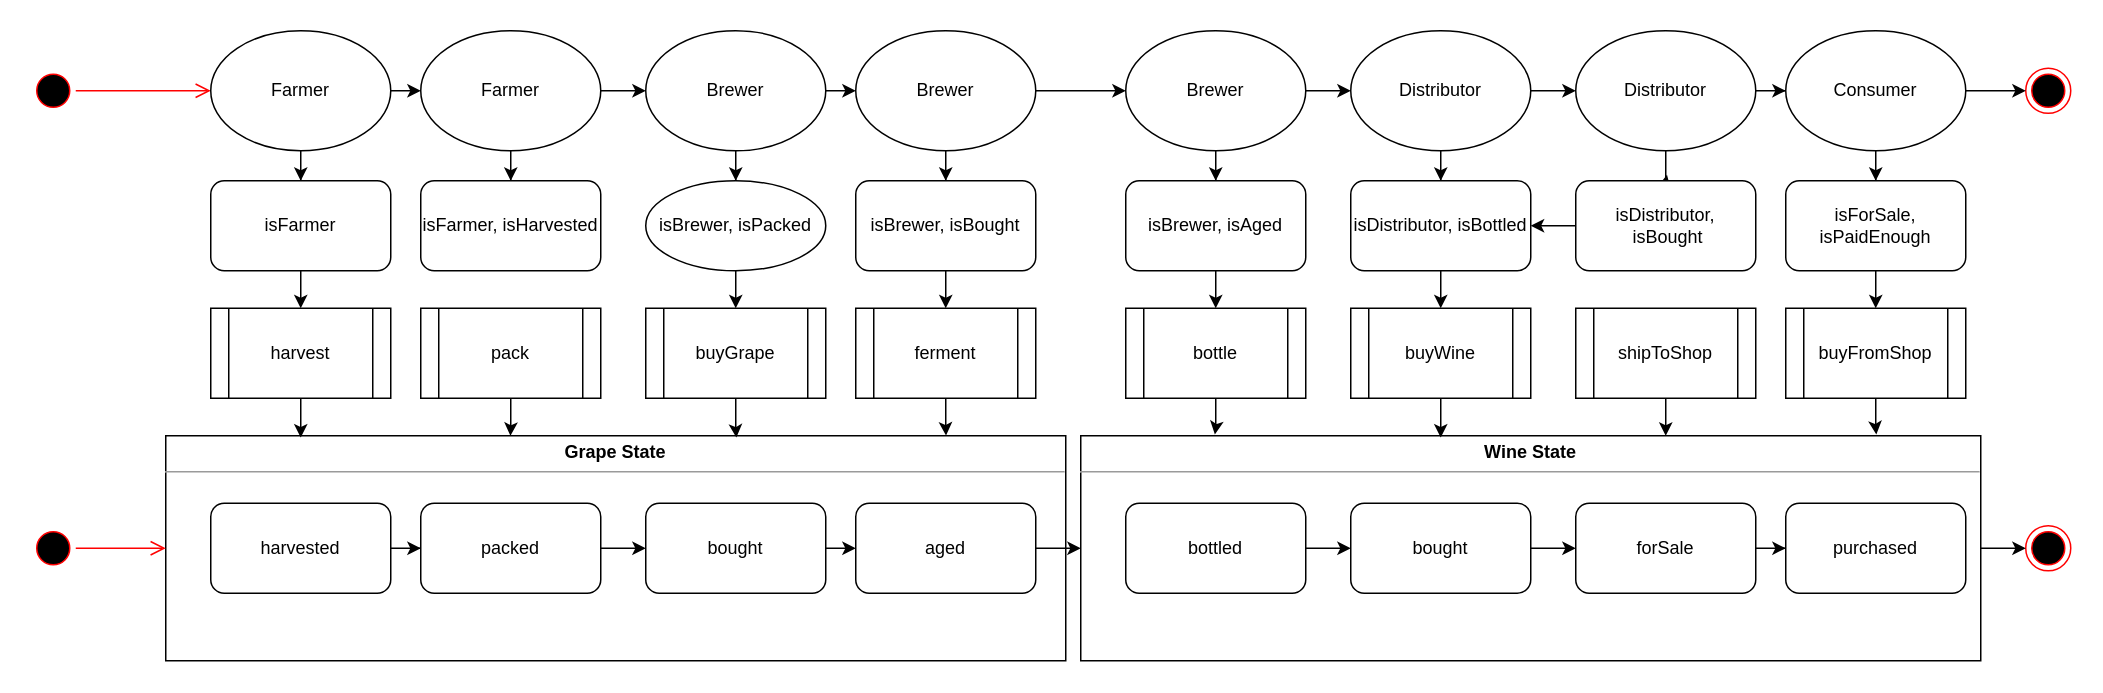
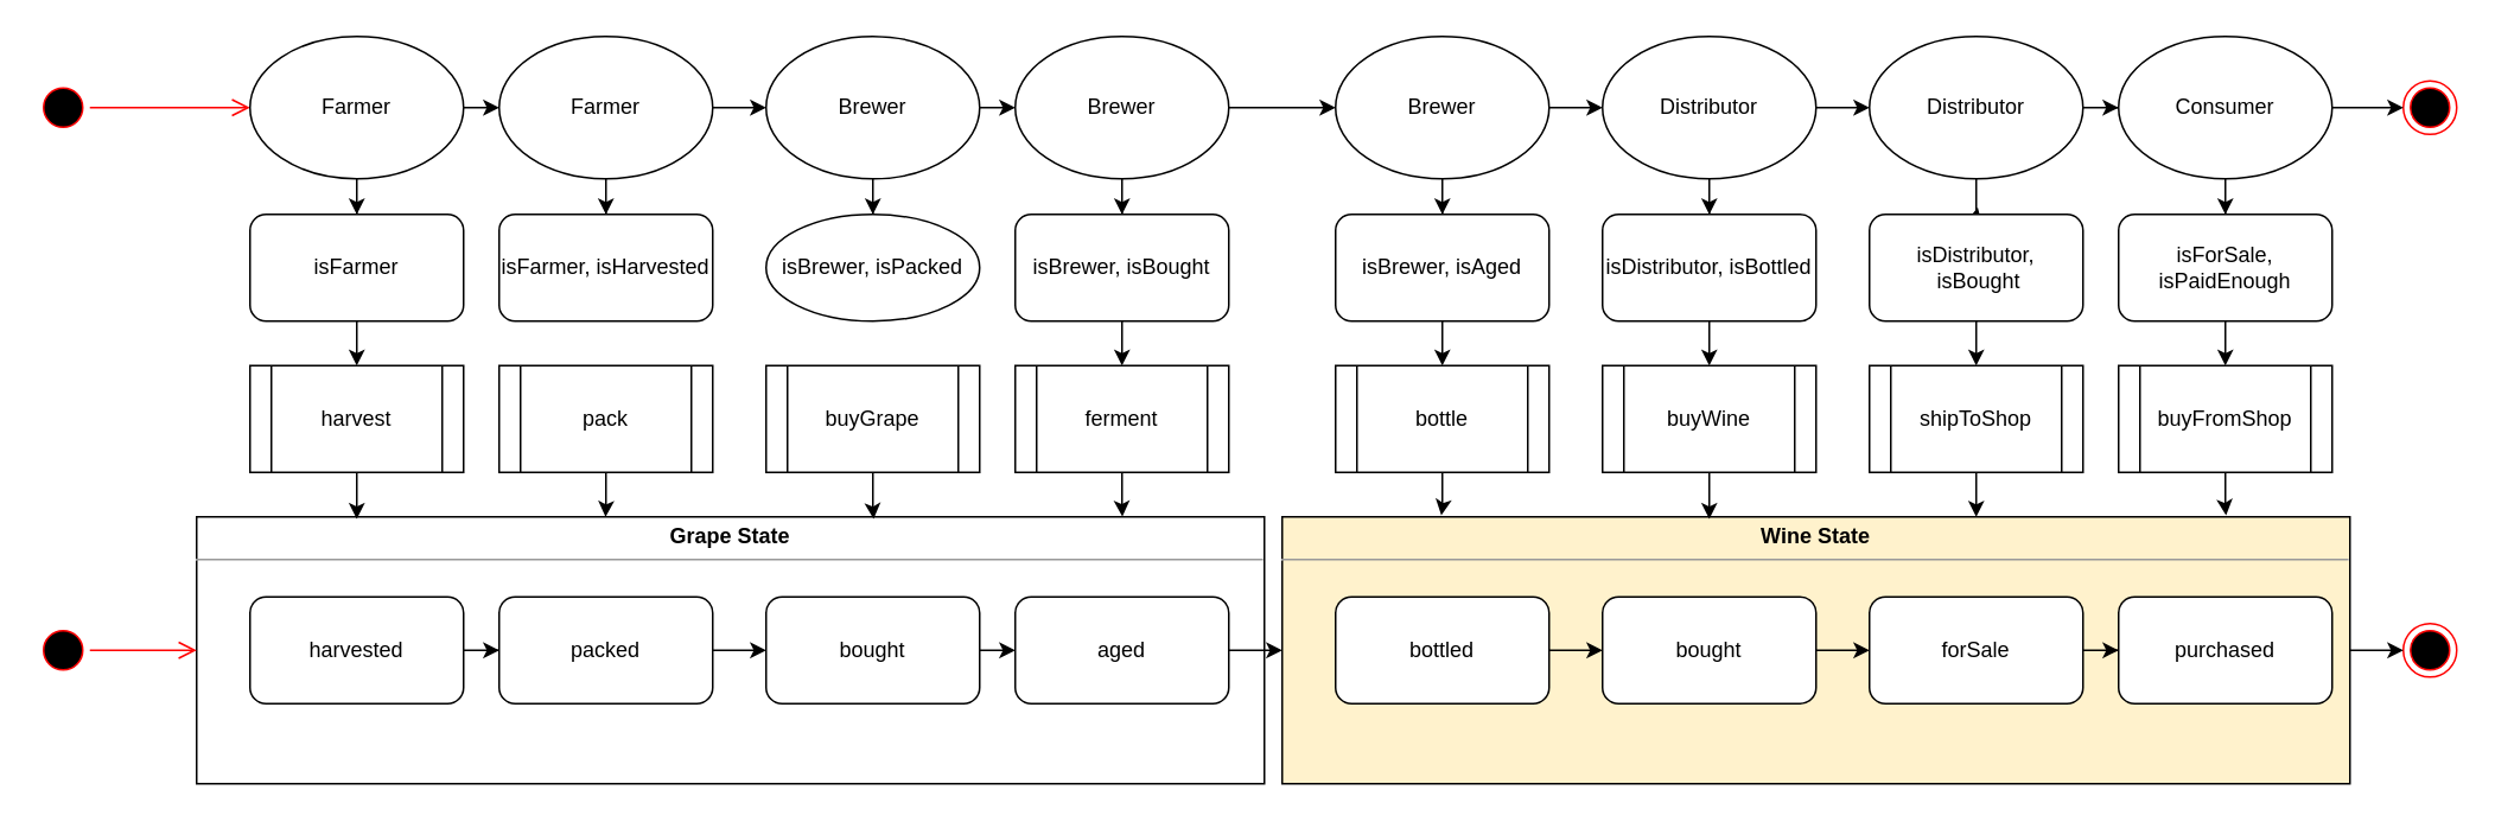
  <mxCell id="0" />
  <mxCell id="1" parent="0" />
  <mxCell id="2" value="" style="ellipse;html=1;shape=startState;fillColor=#000000;strokeColor=#ff0000;" parent="1" vertex="1"><mxGeometry x="20" y="45" width="30" height="30" as="geometry" /></mxCell>
  <mxCell id="3" value="" style="edgeStyle=orthogonalEdgeStyle;html=1;verticalAlign=bottom;endArrow=open;endSize=8;strokeColor=#ff0000;entryX=0;entryY=0.5;entryDx=0;entryDy=0;" parent="1" source="2" target="9" edge="1"><mxGeometry relative="1" as="geometry"><mxPoint x="130" y="55" as="targetPoint" /></mxGeometry></mxCell>
  <mxCell id="4" value="&lt;p style=&quot;margin: 0px ; margin-top: 4px ; text-align: center&quot;&gt;&lt;b&gt;Grape State&lt;/b&gt;&lt;/p&gt;&lt;hr size=&quot;1&quot;&gt;&lt;div style=&quot;height: 2px&quot;&gt;&lt;/div&gt;" style="verticalAlign=top;align=left;overflow=fill;fontSize=12;fontFamily=Helvetica;html=1;" parent="1" vertex="1"><mxGeometry x="110" y="290" width="600" height="150" as="geometry" /></mxCell>
  <mxCell id="5" style="edgeStyle=orthogonalEdgeStyle;rounded=0;orthogonalLoop=1;jettySize=auto;html=1;entryX=0.5;entryY=0;entryDx=0;entryDy=0;" parent="1" source="6" target="13" edge="1"><mxGeometry relative="1" as="geometry" /></mxCell>
  <mxCell id="6" value="isFarmer" style="rounded=1;whiteSpace=wrap;html=1;" parent="1" vertex="1"><mxGeometry x="140" y="120" width="120" height="60" as="geometry" /></mxCell>
  <mxCell id="7" value="isFarmer, isHarvested" style="rounded=1;whiteSpace=wrap;html=1;" parent="1" vertex="1"><mxGeometry x="280" y="120" width="120" height="60" as="geometry" /></mxCell>
  <mxCell id="8" style="edgeStyle=orthogonalEdgeStyle;rounded=0;orthogonalLoop=1;jettySize=auto;html=1;entryX=0.5;entryY=0;entryDx=0;entryDy=0;" parent="1" source="9" target="6" edge="1"><mxGeometry relative="1" as="geometry" /></mxCell>
  <mxCell id="9" value="Farmer" style="ellipse;whiteSpace=wrap;html=1;" parent="1" vertex="1"><mxGeometry x="140" y="20" width="120" height="80" as="geometry" /></mxCell>
  <mxCell id="10" value="" style="edgeStyle=orthogonalEdgeStyle;rounded=0;orthogonalLoop=1;jettySize=auto;html=1;" parent="1" source="11" target="18" edge="1"><mxGeometry relative="1" as="geometry" /></mxCell>
  <mxCell id="11" value="harvested" style="rounded=1;whiteSpace=wrap;html=1;" parent="1" vertex="1"><mxGeometry x="140" y="335" width="120" height="60" as="geometry" /></mxCell>
  <mxCell id="12" style="edgeStyle=orthogonalEdgeStyle;rounded=0;orthogonalLoop=1;jettySize=auto;html=1;entryX=0.15;entryY=0.008;entryDx=0;entryDy=0;entryPerimeter=0;" parent="1" source="13" target="4" edge="1"><mxGeometry relative="1" as="geometry" /></mxCell>
  <mxCell id="13" value="harvest" style="shape=process;whiteSpace=wrap;html=1;backgroundOutline=1;" parent="1" vertex="1"><mxGeometry x="140" y="205" width="120" height="60" as="geometry" /></mxCell>
  <mxCell id="14" style="edgeStyle=orthogonalEdgeStyle;rounded=0;orthogonalLoop=1;jettySize=auto;html=1;entryX=0.383;entryY=0;entryDx=0;entryDy=0;entryPerimeter=0;" parent="1" source="15" target="4" edge="1"><mxGeometry relative="1" as="geometry" /></mxCell>
  <mxCell id="15" value="pack" style="shape=process;whiteSpace=wrap;html=1;backgroundOutline=1;" parent="1" vertex="1"><mxGeometry x="280" y="205" width="120" height="60" as="geometry" /></mxCell>
  <mxCell id="16" style="edgeStyle=orthogonalEdgeStyle;rounded=0;orthogonalLoop=1;jettySize=auto;html=1;entryX=0.5;entryY=0;entryDx=0;entryDy=0;" parent="1" source="17" target="7" edge="1"><mxGeometry relative="1" as="geometry" /></mxCell>
  <mxCell id="17" value="Farmer" style="ellipse;whiteSpace=wrap;html=1;" parent="1" vertex="1"><mxGeometry x="280" y="20" width="120" height="80" as="geometry" /></mxCell>
  <mxCell id="18" value="packed" style="rounded=1;whiteSpace=wrap;html=1;" parent="1" vertex="1"><mxGeometry x="280" y="335" width="120" height="60" as="geometry" /></mxCell>
  <mxCell id="19" style="edgeStyle=orthogonalEdgeStyle;rounded=0;orthogonalLoop=1;jettySize=auto;html=1;entryX=0.5;entryY=0;entryDx=0;entryDy=0;" parent="1" source="20" target="22" edge="1"><mxGeometry relative="1" as="geometry" /></mxCell>
  <mxCell id="20" value="Brewer" style="ellipse;whiteSpace=wrap;html=1;" parent="1" vertex="1"><mxGeometry x="430" y="20" width="120" height="80" as="geometry" /></mxCell>
- <mxCell id="21" style="edgeStyle=orthogonalEdgeStyle;rounded=0;orthogonalLoop=1;jettySize=auto;html=1;entryX=0.5;entryY=0;entryDx=0;entryDy=0;" parent="1" source="22" target="24" edge="1"><mxGeometry relative="1" as="geometry" /></mxCell>
  <mxCell id="22" value="isBrewer, isPacked" style="ellipse;whiteSpace=wrap;html=1;" parent="1" vertex="1"><mxGeometry x="430" y="120" width="120" height="60" as="geometry" /></mxCell>
  <mxCell id="23" style="edgeStyle=orthogonalEdgeStyle;rounded=0;orthogonalLoop=1;jettySize=auto;html=1;entryX=0.634;entryY=0.008;entryDx=0;entryDy=0;entryPerimeter=0;" parent="1" source="24" target="4" edge="1"><mxGeometry relative="1" as="geometry" /></mxCell>
  <mxCell id="24" value="buyGrape" style="shape=process;whiteSpace=wrap;html=1;backgroundOutline=1;" parent="1" vertex="1"><mxGeometry x="430" y="205" width="120" height="60" as="geometry" /></mxCell>
  <mxCell id="25" value="bought" style="rounded=1;whiteSpace=wrap;html=1;" parent="1" vertex="1"><mxGeometry x="430" y="335" width="120" height="60" as="geometry" /></mxCell>
  <mxCell id="26" style="edgeStyle=orthogonalEdgeStyle;rounded=0;orthogonalLoop=1;jettySize=auto;html=1;entryX=0.5;entryY=0;entryDx=0;entryDy=0;" parent="1" source="27" target="29" edge="1"><mxGeometry relative="1" as="geometry" /></mxCell>
  <mxCell id="27" value="Brewer" style="ellipse;whiteSpace=wrap;html=1;" parent="1" vertex="1"><mxGeometry x="570" y="20" width="120" height="80" as="geometry" /></mxCell>
  <mxCell id="28" style="edgeStyle=orthogonalEdgeStyle;rounded=0;orthogonalLoop=1;jettySize=auto;html=1;entryX=0.5;entryY=0;entryDx=0;entryDy=0;" parent="1" source="29" target="31" edge="1"><mxGeometry relative="1" as="geometry" /></mxCell>
  <mxCell id="29" value="isBrewer, isBought" style="rounded=1;whiteSpace=wrap;html=1;" parent="1" vertex="1"><mxGeometry x="570" y="120" width="120" height="60" as="geometry" /></mxCell>
  <mxCell id="30" style="edgeStyle=orthogonalEdgeStyle;rounded=0;orthogonalLoop=1;jettySize=auto;html=1;entryX=0.867;entryY=-0.001;entryDx=0;entryDy=0;entryPerimeter=0;" parent="1" source="31" target="4" edge="1"><mxGeometry relative="1" as="geometry" /></mxCell>
  <mxCell id="31" value="ferment" style="shape=process;whiteSpace=wrap;html=1;backgroundOutline=1;" parent="1" vertex="1"><mxGeometry x="570" y="205" width="120" height="60" as="geometry" /></mxCell>
  <mxCell id="32" style="edgeStyle=orthogonalEdgeStyle;rounded=0;orthogonalLoop=1;jettySize=auto;html=1;entryX=0;entryY=0.5;entryDx=0;entryDy=0;" parent="1" source="33" target="34" edge="1"><mxGeometry relative="1" as="geometry" /></mxCell>
  <mxCell id="33" value="aged" style="rounded=1;whiteSpace=wrap;html=1;" parent="1" vertex="1"><mxGeometry x="570" y="335" width="120" height="60" as="geometry" /></mxCell>
- <mxCell id="34" value="&lt;p style=&quot;margin: 0px ; margin-top: 4px ; text-align: center&quot;&gt;&lt;b&gt;Wine State&lt;/b&gt;&lt;/p&gt;&lt;hr size=&quot;1&quot;&gt;&lt;div style=&quot;height: 2px&quot;&gt;&lt;/div&gt;" style="verticalAlign=top;align=left;overflow=fill;fontSize=12;fontFamily=Helvetica;html=1;" parent="1" vertex="1"><mxGeometry x="720" y="290" width="600" height="150" as="geometry" /></mxCell>
+ <mxCell id="34" value="&lt;p style=&quot;margin: 0px ; margin-top: 4px ; text-align: center&quot;&gt;&lt;b&gt;Wine State&lt;/b&gt;&lt;/p&gt;&lt;hr size=&quot;1&quot;&gt;&lt;div style=&quot;height: 2px&quot;&gt;&lt;/div&gt;" style="verticalAlign=top;align=left;overflow=fill;fontSize=12;fontFamily=Helvetica;html=1;fillColor=#fff2cc;" parent="1" vertex="1"><mxGeometry x="720" y="290" width="600" height="150" as="geometry" /></mxCell>
  <mxCell id="35" style="edgeStyle=orthogonalEdgeStyle;rounded=0;orthogonalLoop=1;jettySize=auto;html=1;entryX=0;entryY=0.5;entryDx=0;entryDy=0;" parent="1" source="37" target="46" edge="1"><mxGeometry relative="1" as="geometry" /></mxCell>
  <mxCell id="36" style="edgeStyle=orthogonalEdgeStyle;rounded=0;orthogonalLoop=1;jettySize=auto;html=1;entryX=0.5;entryY=0;entryDx=0;entryDy=0;" parent="1" source="37" target="39" edge="1"><mxGeometry relative="1" as="geometry" /></mxCell>
  <mxCell id="37" value="Brewer" style="ellipse;whiteSpace=wrap;html=1;" parent="1" vertex="1"><mxGeometry x="750" y="20" width="120" height="80" as="geometry" /></mxCell>
  <mxCell id="38" value="" style="edgeStyle=orthogonalEdgeStyle;rounded=0;orthogonalLoop=1;jettySize=auto;html=1;" parent="1" source="39" target="41" edge="1"><mxGeometry relative="1" as="geometry" /></mxCell>
  <mxCell id="39" value="isBrewer, isAged" style="rounded=1;whiteSpace=wrap;html=1;" parent="1" vertex="1"><mxGeometry x="750" y="120" width="120" height="60" as="geometry" /></mxCell>
  <mxCell id="40" style="edgeStyle=orthogonalEdgeStyle;rounded=0;orthogonalLoop=1;jettySize=auto;html=1;entryX=0.149;entryY=-0.006;entryDx=0;entryDy=0;entryPerimeter=0;" parent="1" source="41" target="34" edge="1"><mxGeometry relative="1" as="geometry" /></mxCell>
  <mxCell id="41" value="bottle" style="shape=process;whiteSpace=wrap;html=1;backgroundOutline=1;" parent="1" vertex="1"><mxGeometry x="750" y="205" width="120" height="60" as="geometry" /></mxCell>
  <mxCell id="42" style="edgeStyle=orthogonalEdgeStyle;rounded=0;orthogonalLoop=1;jettySize=auto;html=1;entryX=0;entryY=0.5;entryDx=0;entryDy=0;" parent="1" source="43" target="51" edge="1"><mxGeometry relative="1" as="geometry" /></mxCell>
  <mxCell id="43" value="bottled" style="rounded=1;whiteSpace=wrap;html=1;" parent="1" vertex="1"><mxGeometry x="750" y="335" width="120" height="60" as="geometry" /></mxCell>
  <mxCell id="44" style="edgeStyle=orthogonalEdgeStyle;rounded=0;orthogonalLoop=1;jettySize=auto;html=1;entryX=0;entryY=0.5;entryDx=0;entryDy=0;" parent="1" source="46" target="54" edge="1"><mxGeometry relative="1" as="geometry" /></mxCell>
  <mxCell id="45" style="edgeStyle=orthogonalEdgeStyle;rounded=0;orthogonalLoop=1;jettySize=auto;html=1;entryX=0.5;entryY=0;entryDx=0;entryDy=0;" parent="1" source="46" target="48" edge="1"><mxGeometry relative="1" as="geometry" /></mxCell>
  <mxCell id="46" value="Distributor" style="ellipse;whiteSpace=wrap;html=1;" parent="1" vertex="1"><mxGeometry x="900" y="20" width="120" height="80" as="geometry" /></mxCell>
  <mxCell id="47" value="" style="edgeStyle=orthogonalEdgeStyle;rounded=0;orthogonalLoop=1;jettySize=auto;html=1;" parent="1" source="48" target="50" edge="1"><mxGeometry relative="1" as="geometry" /></mxCell>
  <mxCell id="48" value="isDistributor, isBottled" style="rounded=1;whiteSpace=wrap;html=1;" parent="1" vertex="1"><mxGeometry x="900" y="120" width="120" height="60" as="geometry" /></mxCell>
  <mxCell id="49" style="edgeStyle=orthogonalEdgeStyle;rounded=0;orthogonalLoop=1;jettySize=auto;html=1;entryX=0.4;entryY=0.008;entryDx=0;entryDy=0;entryPerimeter=0;" parent="1" source="50" target="34" edge="1"><mxGeometry relative="1" as="geometry" /></mxCell>
  <mxCell id="50" value="buyWine" style="shape=process;whiteSpace=wrap;html=1;backgroundOutline=1;" parent="1" vertex="1"><mxGeometry x="900" y="205" width="120" height="60" as="geometry" /></mxCell>
  <mxCell id="51" value="bought" style="rounded=1;whiteSpace=wrap;html=1;" parent="1" vertex="1"><mxGeometry x="900" y="335" width="120" height="60" as="geometry" /></mxCell>
  <mxCell id="52" style="edgeStyle=orthogonalEdgeStyle;rounded=0;orthogonalLoop=1;jettySize=auto;html=1;" parent="1" source="54" target="62" edge="1"><mxGeometry relative="1" as="geometry" /></mxCell>
  <mxCell id="53" style="edgeStyle=orthogonalEdgeStyle;rounded=0;orthogonalLoop=1;jettySize=auto;html=1;entryX=0.507;entryY=-0.066;entryDx=0;entryDy=0;entryPerimeter=0;" parent="1" source="54" target="56" edge="1"><mxGeometry relative="1" as="geometry" /></mxCell>
  <mxCell id="54" value="Distributor" style="ellipse;whiteSpace=wrap;html=1;" parent="1" vertex="1"><mxGeometry x="1050" y="20" width="120" height="80" as="geometry" /></mxCell>
- <mxCell id="55" value="" style="edgeStyle=orthogonalEdgeStyle;rounded=0;orthogonalLoop=1;jettySize=auto;html=1;" parent="1" source="56" target="48" edge="1"><mxGeometry relative="1" as="geometry" /></mxCell>
+ <mxCell id="55" value="" style="edgeStyle=orthogonalEdgeStyle;rounded=0;orthogonalLoop=1;jettySize=auto;html=1;" parent="1" source="56" target="58" edge="1"><mxGeometry relative="1" as="geometry" /></mxCell>
  <mxCell id="56" value="isDistributor,&lt;br&gt;&amp;nbsp;isBought" style="rounded=1;whiteSpace=wrap;html=1;" parent="1" vertex="1"><mxGeometry x="1050" y="120" width="120" height="60" as="geometry" /></mxCell>
  <mxCell id="57" value="" style="edgeStyle=orthogonalEdgeStyle;rounded=0;orthogonalLoop=1;jettySize=auto;html=1;" parent="1" source="58" edge="1"><mxGeometry relative="1" as="geometry"><mxPoint x="1110" y="290" as="targetPoint" /></mxGeometry></mxCell>
  <mxCell id="58" value="shipToShop" style="shape=process;whiteSpace=wrap;html=1;backgroundOutline=1;" parent="1" vertex="1"><mxGeometry x="1050" y="205" width="120" height="60" as="geometry" /></mxCell>
  <mxCell id="59" style="edgeStyle=orthogonalEdgeStyle;rounded=0;orthogonalLoop=1;jettySize=auto;html=1;" parent="1" source="60" target="67" edge="1"><mxGeometry relative="1" as="geometry" /></mxCell>
  <mxCell id="60" value="forSale" style="rounded=1;whiteSpace=wrap;html=1;" parent="1" vertex="1"><mxGeometry x="1050" y="335" width="120" height="60" as="geometry" /></mxCell>
  <mxCell id="61" style="edgeStyle=orthogonalEdgeStyle;rounded=0;orthogonalLoop=1;jettySize=auto;html=1;entryX=0.5;entryY=0;entryDx=0;entryDy=0;" parent="1" source="62" target="64" edge="1"><mxGeometry relative="1" as="geometry" /></mxCell>
  <mxCell id="62" value="Consumer" style="ellipse;whiteSpace=wrap;html=1;" parent="1" vertex="1"><mxGeometry x="1190" y="20" width="120" height="80" as="geometry" /></mxCell>
  <mxCell id="63" value="" style="edgeStyle=orthogonalEdgeStyle;rounded=0;orthogonalLoop=1;jettySize=auto;html=1;" parent="1" source="64" target="66" edge="1"><mxGeometry relative="1" as="geometry" /></mxCell>
  <mxCell id="64" value="isForSale, isPaidEnough" style="rounded=1;whiteSpace=wrap;html=1;" parent="1" vertex="1"><mxGeometry x="1190" y="120" width="120" height="60" as="geometry" /></mxCell>
  <mxCell id="65" style="edgeStyle=orthogonalEdgeStyle;rounded=0;orthogonalLoop=1;jettySize=auto;html=1;entryX=0.884;entryY=-0.006;entryDx=0;entryDy=0;entryPerimeter=0;" parent="1" source="66" target="34" edge="1"><mxGeometry relative="1" as="geometry" /></mxCell>
  <mxCell id="66" value="buyFromShop" style="shape=process;whiteSpace=wrap;html=1;backgroundOutline=1;" parent="1" vertex="1"><mxGeometry x="1190" y="205" width="120" height="60" as="geometry" /></mxCell>
  <mxCell id="67" value="purchased" style="rounded=1;whiteSpace=wrap;html=1;" parent="1" vertex="1"><mxGeometry x="1190" y="335" width="120" height="60" as="geometry" /></mxCell>
  <mxCell id="68" value="" style="endArrow=classic;html=1;exitX=1;exitY=0.5;exitDx=0;exitDy=0;entryX=0;entryY=0.5;entryDx=0;entryDy=0;" parent="1" source="9" target="17" edge="1"><mxGeometry width="50" height="50" relative="1" as="geometry"><mxPoint x="260" y="20" as="sourcePoint" /><mxPoint x="310" y="-30" as="targetPoint" /></mxGeometry></mxCell>
  <mxCell id="69" value="" style="endArrow=classic;html=1;entryX=0;entryY=0.5;entryDx=0;entryDy=0;" parent="1" target="20" edge="1"><mxGeometry width="50" height="50" relative="1" as="geometry"><mxPoint x="400" y="60" as="sourcePoint" /><mxPoint x="450" y="10" as="targetPoint" /></mxGeometry></mxCell>
  <mxCell id="70" value="" style="endArrow=classic;html=1;entryX=0;entryY=0.5;entryDx=0;entryDy=0;exitX=1;exitY=0.5;exitDx=0;exitDy=0;" parent="1" source="20" target="27" edge="1"><mxGeometry width="50" height="50" relative="1" as="geometry"><mxPoint x="410" y="70" as="sourcePoint" /><mxPoint x="440.103" y="70.207" as="targetPoint" /></mxGeometry></mxCell>
  <mxCell id="71" value="" style="endArrow=classic;html=1;exitX=1;exitY=0.5;exitDx=0;exitDy=0;entryX=0;entryY=0.5;entryDx=0;entryDy=0;" parent="1" source="27" target="37" edge="1"><mxGeometry width="50" height="50" relative="1" as="geometry"><mxPoint x="690" y="90" as="sourcePoint" /><mxPoint x="740" y="40" as="targetPoint" /></mxGeometry></mxCell>
  <mxCell id="72" value="" style="endArrow=classic;html=1;exitX=1;exitY=0.5;exitDx=0;exitDy=0;entryX=0;entryY=0.5;entryDx=0;entryDy=0;" parent="1" source="18" target="25" edge="1"><mxGeometry width="50" height="50" relative="1" as="geometry"><mxPoint x="420" y="440" as="sourcePoint" /><mxPoint x="470" y="390" as="targetPoint" /></mxGeometry></mxCell>
  <mxCell id="73" value="" style="endArrow=classic;html=1;exitX=1;exitY=0.5;exitDx=0;exitDy=0;entryX=0;entryY=0.5;entryDx=0;entryDy=0;" parent="1" source="25" target="33" edge="1"><mxGeometry width="50" height="50" relative="1" as="geometry"><mxPoint x="570" y="460" as="sourcePoint" /><mxPoint x="620" y="410" as="targetPoint" /></mxGeometry></mxCell>
  <mxCell id="74" value="" style="endArrow=classic;html=1;exitX=1;exitY=0.5;exitDx=0;exitDy=0;entryX=0;entryY=0.5;entryDx=0;entryDy=0;" parent="1" source="51" target="60" edge="1"><mxGeometry width="50" height="50" relative="1" as="geometry"><mxPoint x="1050" y="450" as="sourcePoint" /><mxPoint x="1100" y="400" as="targetPoint" /></mxGeometry></mxCell>
  <mxCell id="75" value="" style="ellipse;html=1;shape=startState;fillColor=#000000;strokeColor=#ff0000;" parent="1" vertex="1"><mxGeometry x="20" y="350" width="30" height="30" as="geometry" /></mxCell>
  <mxCell id="76" value="" style="edgeStyle=orthogonalEdgeStyle;html=1;verticalAlign=bottom;endArrow=open;endSize=8;strokeColor=#ff0000;entryX=0;entryY=0.5;entryDx=0;entryDy=0;" parent="1" source="75" target="4" edge="1"><mxGeometry relative="1" as="geometry"><mxPoint x="35" y="425" as="targetPoint" /></mxGeometry></mxCell>
  <mxCell id="77" value="" style="ellipse;html=1;shape=endState;fillColor=#000000;strokeColor=#ff0000;" parent="1" vertex="1"><mxGeometry x="1350" y="45" width="30" height="30" as="geometry" /></mxCell>
  <mxCell id="78" value="" style="ellipse;html=1;shape=endState;fillColor=#000000;strokeColor=#ff0000;" parent="1" vertex="1"><mxGeometry x="1350" y="350" width="30" height="30" as="geometry" /></mxCell>
  <mxCell id="79" value="" style="endArrow=classic;html=1;exitX=1;exitY=0.5;exitDx=0;exitDy=0;entryX=0;entryY=0.5;entryDx=0;entryDy=0;" parent="1" source="34" target="78" edge="1"><mxGeometry width="50" height="50" relative="1" as="geometry"><mxPoint x="1490" y="500" as="sourcePoint" /><mxPoint x="1540" y="450" as="targetPoint" /></mxGeometry></mxCell>
  <mxCell id="80" value="" style="endArrow=classic;html=1;exitX=1;exitY=0.5;exitDx=0;exitDy=0;entryX=0;entryY=0.5;entryDx=0;entryDy=0;" parent="1" source="62" target="77" edge="1"><mxGeometry width="50" height="50" relative="1" as="geometry"><mxPoint x="1400" y="160" as="sourcePoint" /><mxPoint x="1450" y="110" as="targetPoint" /></mxGeometry></mxCell>
